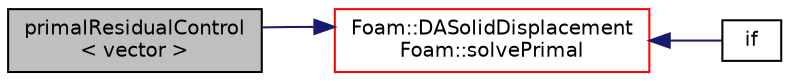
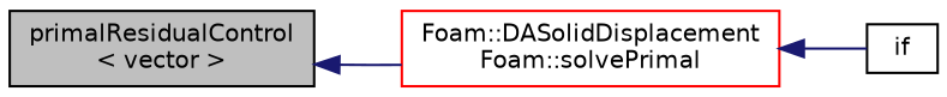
  digraph {
    rankdir=LR
    node [color=black fontname=Helvetica fontsize=10 shape=record]
    edge [color=midnightblue dir=back fontname=Helvetica fontsize=10 labelfontname=Helvetica labelfontsize=10 style=solid]
    n1 [fillcolor=grey75 fontcolor=black height=0.2 label="primalResidualControl\l\< vector \>" style=filled width=0.4]
    n2 [color=red height=0.2 label="Foam::DASolidDisplacement\lFoam::solvePrimal" width=0.4]
    n3 [height=0.2 label=if width=0.4]
-   n2 -> n1
+   n1 -> n2
    n2 -> n3
  }
